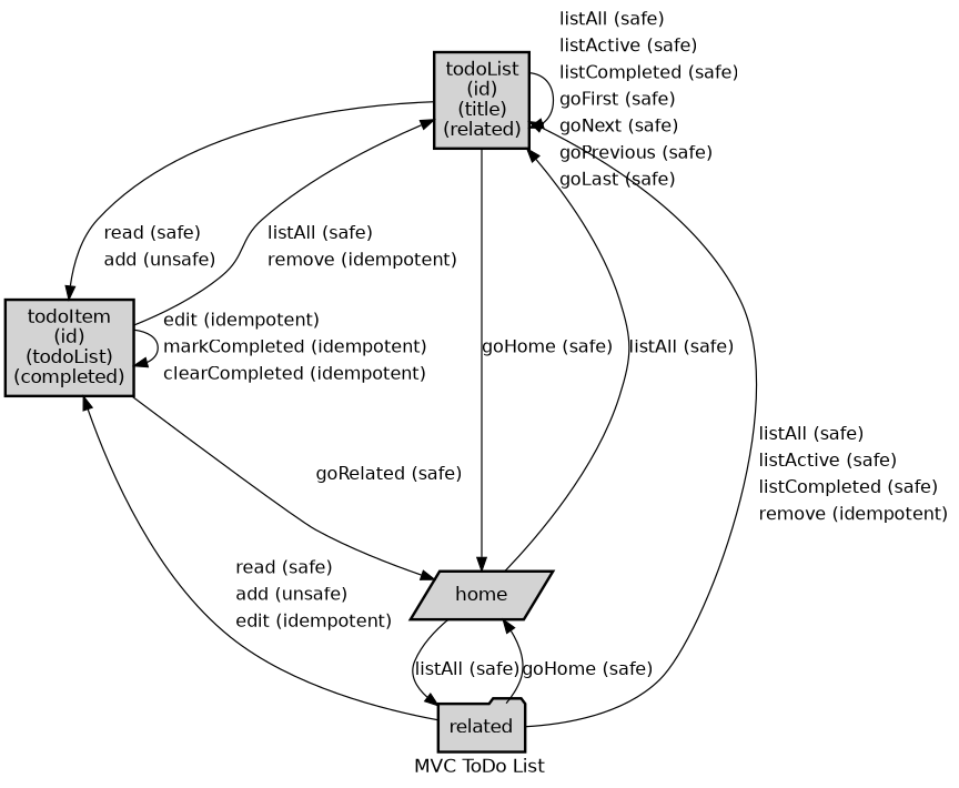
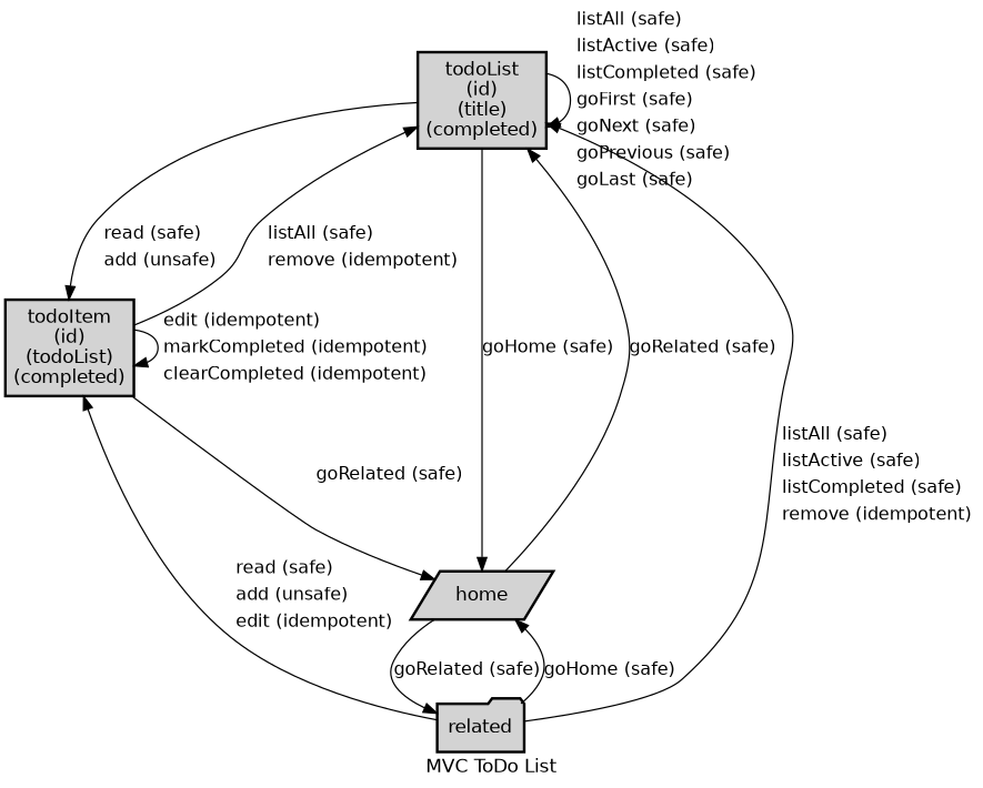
  digraph {
    fontname="DejaVu Sans"
    label="MVC ToDo List"
    labelloc=b
    node [fillcolor=lightgray fontname="DejaVu Sans" shape=box style="bold,filled"]
    edge [fontname="DejaVu Sans" fontsize=13]
-   n1 [label=<<table cellspacing="0" cellpadding="5" border="0"><tr><td>todoList<br />(id)<br />(title)<br />(related)<br /></td></tr></table>> margin=0.02]
+   n1 [label=<<table cellspacing="0" cellpadding="5" border="0"><tr><td>todoList<br />(id)<br />(title)<br />(completed)<br /></td></tr></table>> margin=0.02]
    n2 [label=<<table cellspacing="0" cellpadding="5" border="0"><tr><td>todoItem<br />(id)<br />(todoList)<br />(completed)<br /></td></tr></table>> margin=0.02]
    home [shape=parallelogram]
    related [shape=folder]
    n1 -> n1 [label=<<table  border="0"><tr><td align="left" href="docs/safe.listAll.html">listAll (safe)</td></tr><tr><td align="left" href="docs/safe.listActive.html">listActive (safe)</td></tr><tr><td align="left" href="docs/safe.listCompleted.html">listCompleted (safe)</td></tr><tr><td align="left" href="docs/safe.goFirst.html">goFirst (safe)</td></tr><tr><td align="left" href="docs/safe.goNext.html">goNext (safe)</td></tr><tr><td align="left" href="docs/safe.goPrevious.html">goPrevious (safe)</td></tr><tr><td align="left" href="docs/safe.goLast.html">goLast (safe)</td></tr></table>>]
    n1 -> n2 [label=<<table  border="0"><tr><td align="left" href="docs/safe.read.html">read (safe)</td></tr><tr><td align="left" href="docs/unsafe.add.html">add (unsafe)</td></tr></table>>]
    n1 -> home [label="goHome (safe)"]
    n2 -> n1 [label=<<table  border="0"><tr><td align="left" href="docs/safe.listAll.html">listAll (safe)</td></tr><tr><td align="left" href="docs/idempotent.remove.html">remove (idempotent)</td></tr></table>>]
    n2 -> n2 [label=<<table  border="0"><tr><td align="left" href="docs/idempotent.edit.html">edit (idempotent)</td></tr><tr><td align="left" href="docs/idempotent.markCompleted.html">markCompleted (idempotent)</td></tr><tr><td align="left" href="docs/idempotent.clearCompleted.html">clearCompleted (idempotent)</td></tr></table>>]
    n2 -> home [label="goRelated (safe)"]
-   home -> n1 [label="listAll (safe)"]
-   home -> related [label="listAll (safe)"]
+   home -> n1 [label="goRelated (safe)"]
+   home -> related [label="goRelated (safe)"]
    related -> n1 [label=<<table  border="0"><tr><td align="left" href="docs/safe.listAll.html">listAll (safe)</td></tr><tr><td align="left" href="docs/safe.listActive.html">listActive (safe)</td></tr><tr><td align="left" href="docs/safe.listCompleted.html">listCompleted (safe)</td></tr><tr><td align="left" href="docs/idempotent.remove.html">remove (idempotent)</td></tr></table>>]
    related -> n2 [label=<<table  border="0"><tr><td align="left" href="docs/safe.read.html">read (safe)</td></tr><tr><td align="left" href="docs/unsafe.add.html">add (unsafe)</td></tr><tr><td align="left" href="docs/idempotent.edit.html">edit (idempotent)</td></tr></table>>]
    related -> home [label="goHome (safe)"]
  }
